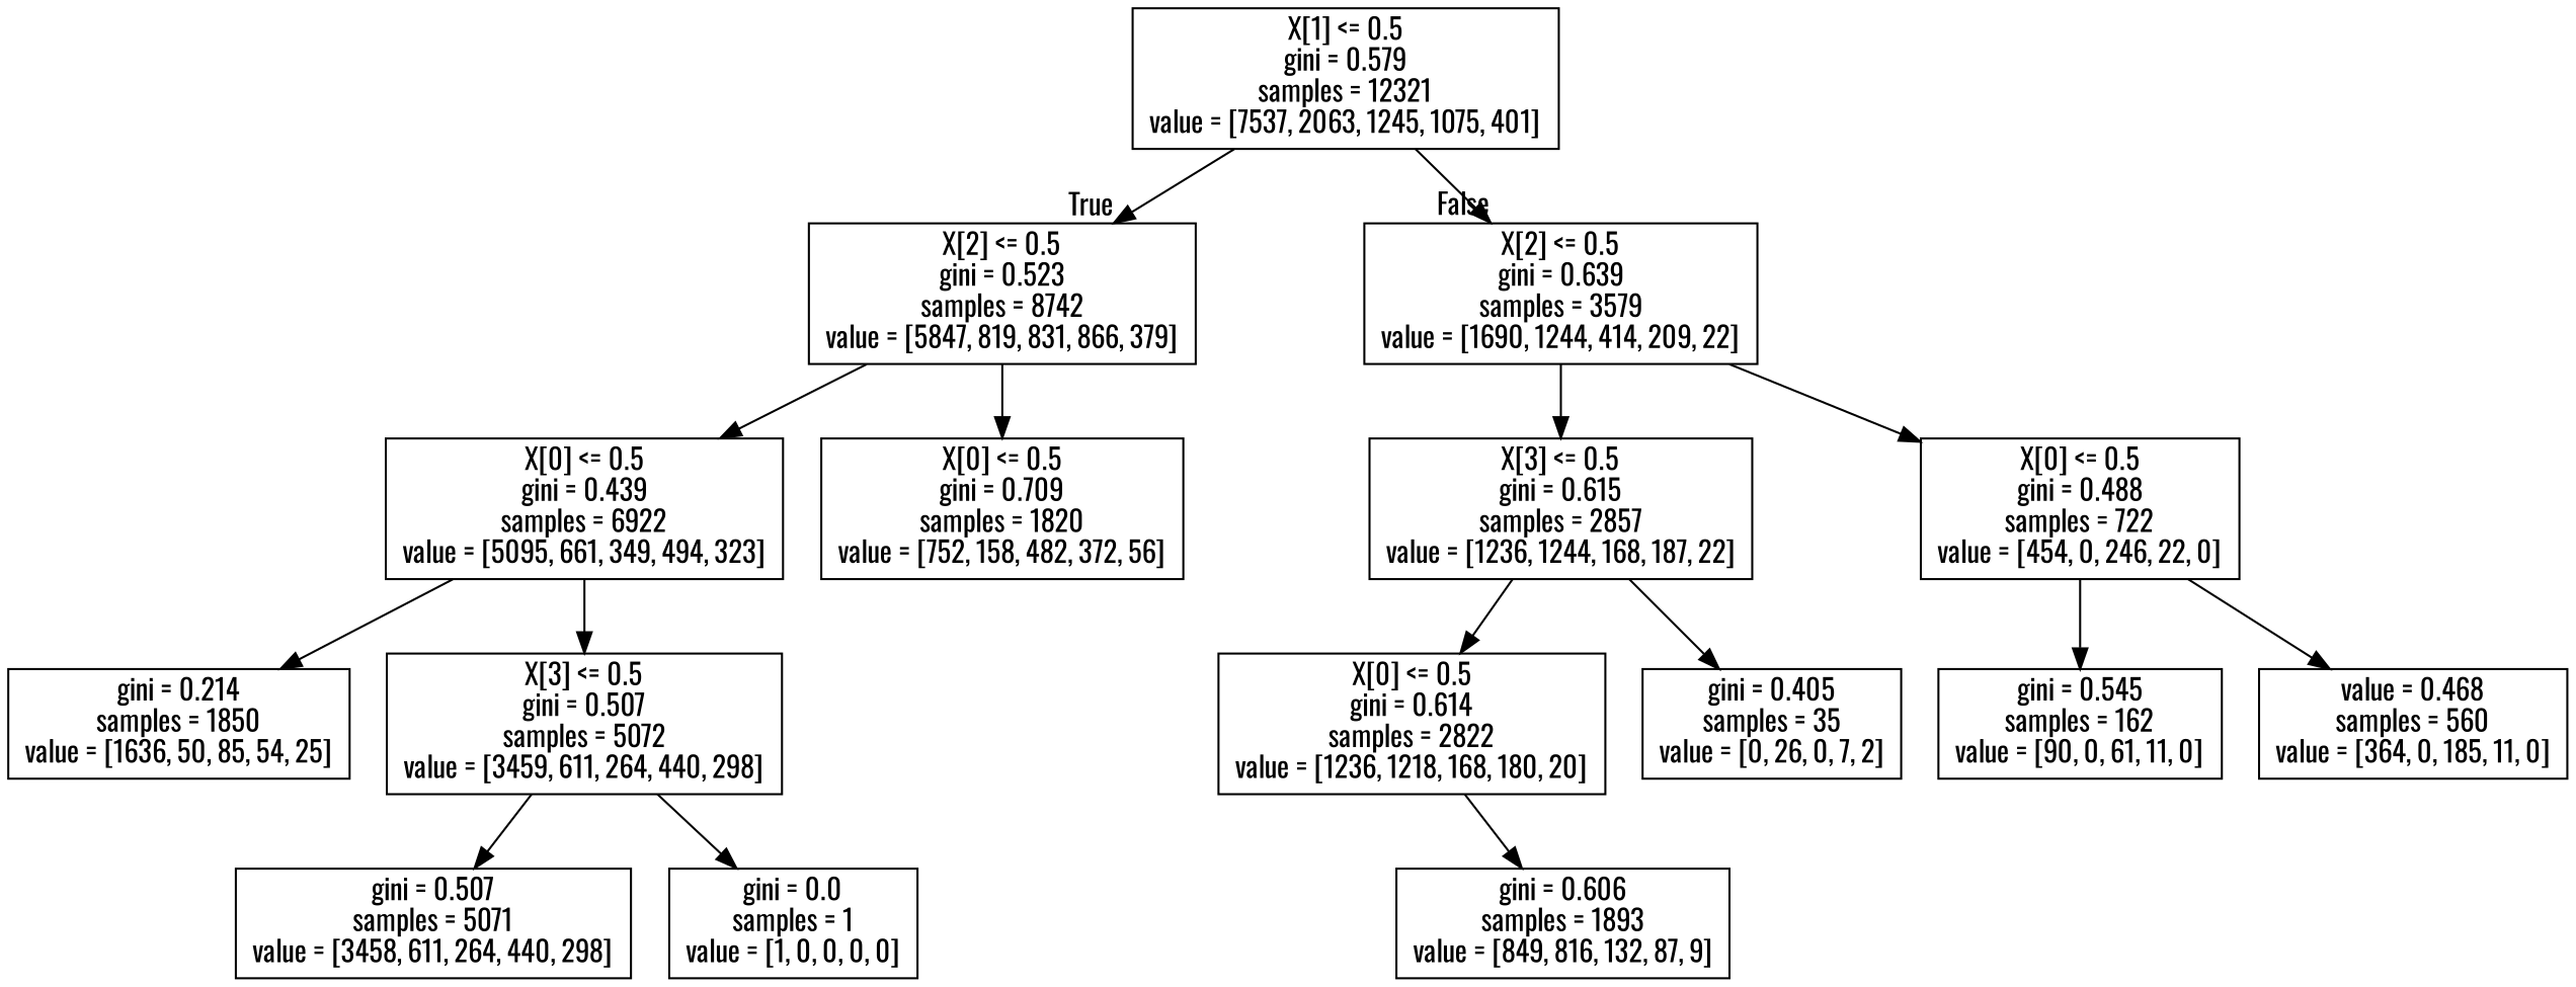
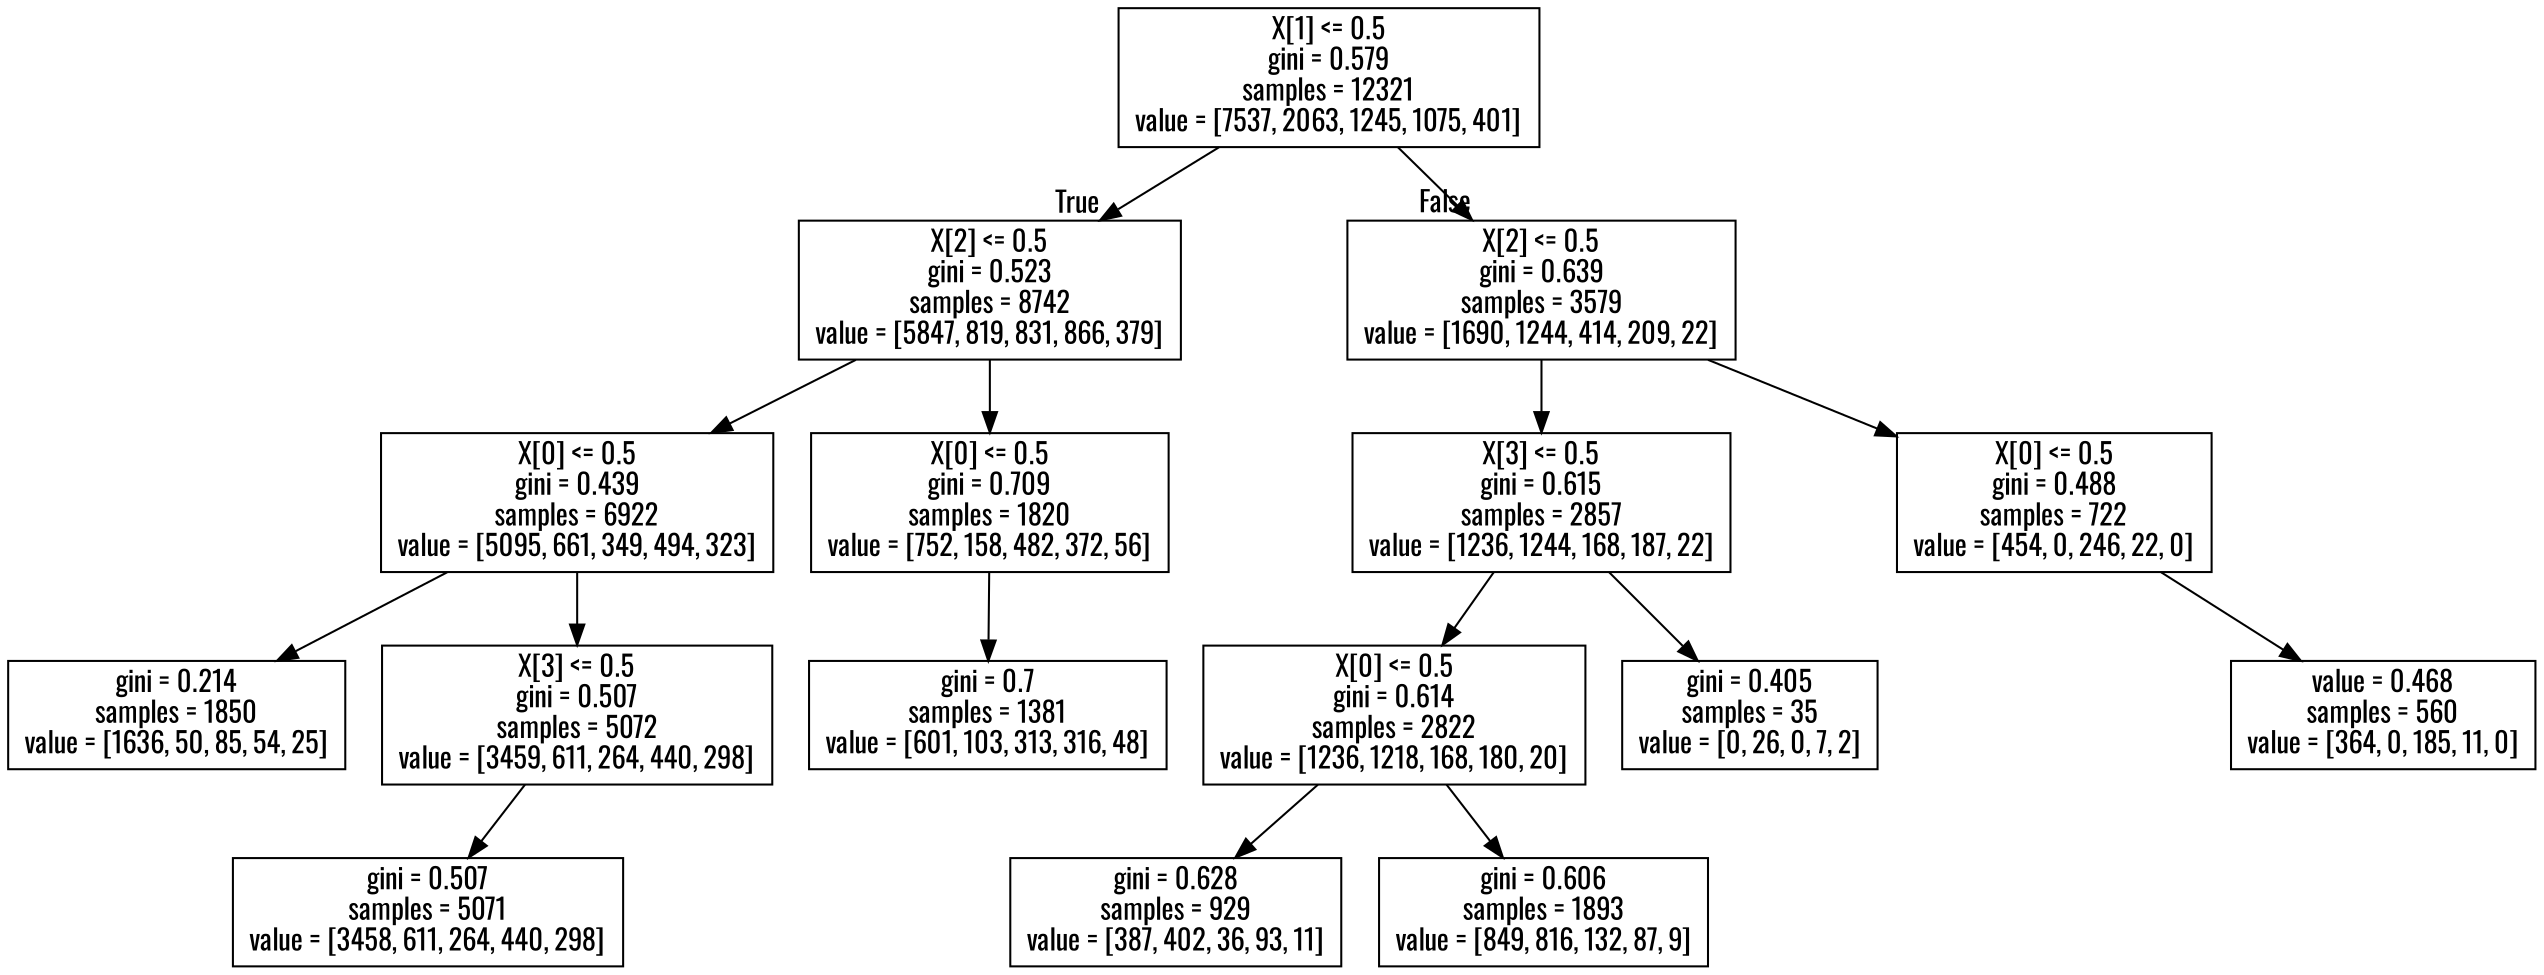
  digraph {
    fontname=Oswald
    node [fontname=Oswald shape=box]
    edge [fontname=Oswald]
    n1 [label="X[1] <= 0.5\ngini = 0.579\nsamples = 12321\nvalue = [7537, 2063, 1245, 1075, 401]"]
    n2 [label="X[2] <= 0.5\ngini = 0.523\nsamples = 8742\nvalue = [5847, 819, 831, 866, 379]"]
    n3 [label="X[2] <= 0.5\ngini = 0.639\nsamples = 3579\nvalue = [1690, 1244, 414, 209, 22]"]
    n4 [label="X[0] <= 0.5\ngini = 0.439\nsamples = 6922\nvalue = [5095, 661, 349, 494, 323]"]
    n5 [label="X[0] <= 0.5\ngini = 0.709\nsamples = 1820\nvalue = [752, 158, 482, 372, 56]"]
    n6 [label="X[3] <= 0.5\ngini = 0.615\nsamples = 2857\nvalue = [1236, 1244, 168, 187, 22]"]
    n7 [label="X[0] <= 0.5\ngini = 0.488\nsamples = 722\nvalue = [454, 0, 246, 22, 0]"]
    n8 [label="gini = 0.214\nsamples = 1850\nvalue = [1636, 50, 85, 54, 25]"]
    n9 [label="X[3] <= 0.5\ngini = 0.507\nsamples = 5072\nvalue = [3459, 611, 264, 440, 298]"]
+   n10 [label="gini = 0.7\nsamples = 1381\nvalue = [601, 103, 313, 316, 48]"]
    n11 [label="gini = 0.507\nsamples = 5071\nvalue = [3458, 611, 264, 440, 298]"]
-   n12 [label="gini = 0.0\nsamples = 1\nvalue = [1, 0, 0, 0, 0]"]
    n13 [label="X[0] <= 0.5\ngini = 0.614\nsamples = 2822\nvalue = [1236, 1218, 168, 180, 20]"]
    n14 [label="gini = 0.405\nsamples = 35\nvalue = [0, 26, 0, 7, 2]"]
-   n15 [label="gini = 0.545\nsamples = 162\nvalue = [90, 0, 61, 11, 0]"]
    n16 [label="value = 0.468\nsamples = 560\nvalue = [364, 0, 185, 11, 0]"]
+   n17 [label="gini = 0.628\nsamples = 929\nvalue = [387, 402, 36, 93, 11]"]
    n18 [label="gini = 0.606\nsamples = 1893\nvalue = [849, 816, 132, 87, 9]"]
    n1 -> n2 [headlabel=True labelangle=45 labeldistance=2.5]
    n1 -> n3 [headlabel=False labelangle=-45 labeldistance=2.5]
    n2 -> n4
    n2 -> n5
    n3 -> n6
    n3 -> n7
    n4 -> n8
    n4 -> n9
+   n5 -> n10
    n6 -> n13
    n6 -> n14
-   n7 -> n15
    n7 -> n16
    n9 -> n11
-   n9 -> n12
+   n13 -> n17
    n13 -> n18
  }
